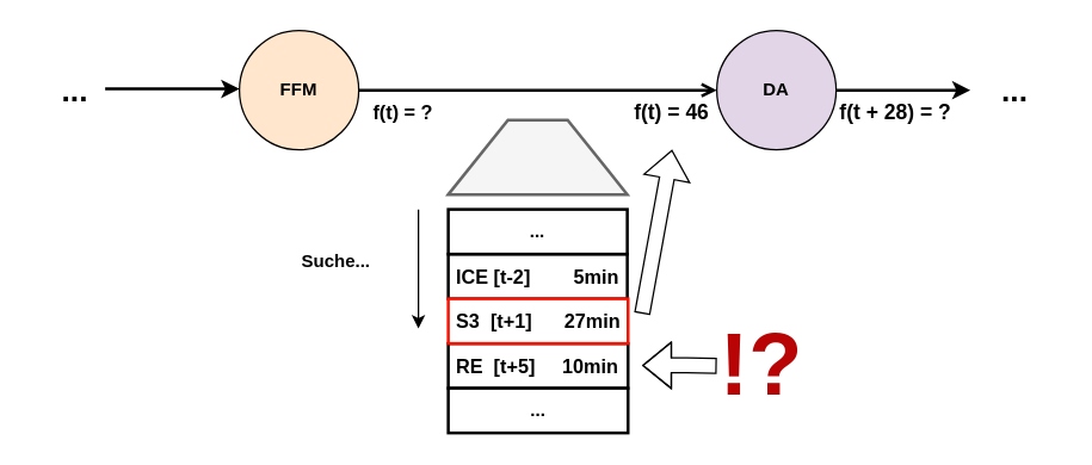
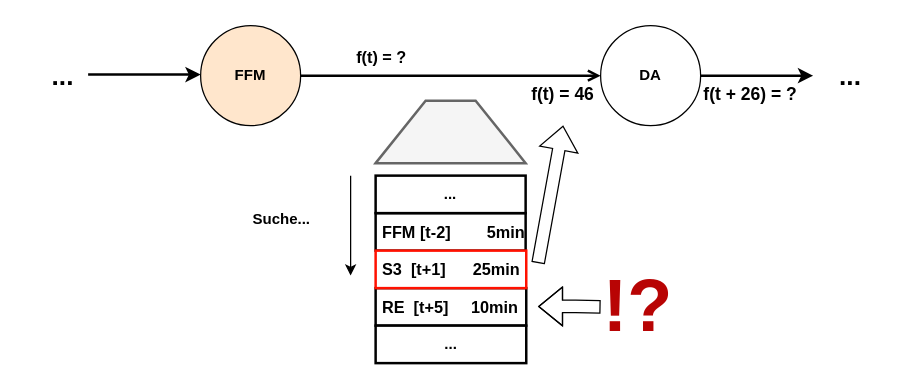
  <mxCell id="0" />
  <mxCell id="1" parent="0" />
  <mxCell id="2" value="&amp;nbsp;RE&amp;nbsp; [t+5]&amp;nbsp; &amp;nbsp; &amp;nbsp;10min" style="rounded=0;whiteSpace=wrap;html=1;align=left;fontSize=13;fontStyle=1;strokeWidth=2;" vertex="1" parent="1"><mxGeometry x="300" y="230" width="120.5" height="30" as="geometry" /></mxCell>
  <mxCell id="3" value="FFM" style="ellipse;whiteSpace=wrap;html=1;aspect=fixed;fontStyle=1;fillColor=#ffe6cc;" vertex="1" parent="1"><mxGeometry x="160" y="20" width="80" height="80" as="geometry" /></mxCell>
- <mxCell id="4" value="DA" style="ellipse;whiteSpace=wrap;html=1;aspect=fixed;fontStyle=1;fillColor=#e1d5e7;" vertex="1" parent="1"><mxGeometry x="480" y="20" width="80" height="80" as="geometry" /></mxCell>
+ <mxCell id="4" value="DA" style="ellipse;whiteSpace=wrap;html=1;aspect=fixed;fontStyle=1" vertex="1" parent="1"><mxGeometry x="480" y="20" width="80" height="80" as="geometry" /></mxCell>
  <mxCell id="5" value="" style="endArrow=open;html=1;rounded=0;exitX=1;exitY=0.5;exitDx=0;exitDy=0;entryX=0;entryY=0.5;entryDx=0;entryDy=0;strokeWidth=2;" edge="1" parent="1" source="3" target="4"><mxGeometry width="50" height="50" relative="1" as="geometry"><mxPoint x="270" y="60" as="sourcePoint" /><mxPoint x="320" y="10" as="targetPoint" /></mxGeometry></mxCell>
  <mxCell id="6" value="" style="shape=trapezoid;perimeter=trapezoidPerimeter;whiteSpace=wrap;html=1;fixedSize=1;size=40;fillColor=#f5f5f5;fontColor=#333333;strokeColor=#666666;strokeWidth=2;" vertex="1" parent="1"><mxGeometry x="300" y="80" width="120" height="50" as="geometry" /></mxCell>
  <mxCell id="7" value="..." style="rounded=0;whiteSpace=wrap;html=1;fontStyle=1;strokeWidth=2;" vertex="1" parent="1"><mxGeometry x="300" y="260" width="120.5" height="30" as="geometry" /></mxCell>
  <mxCell id="8" value="" style="shape=flexArrow;endArrow=classic;html=1;rounded=0;" edge="1" parent="1"><mxGeometry width="50" height="50" relative="1" as="geometry"><mxPoint x="430" y="210" as="sourcePoint" /><mxPoint x="450" y="100" as="targetPoint" /></mxGeometry></mxCell>
  <mxCell id="9" value="f(t) = 46" style="text;html=1;strokeColor=none;fillColor=none;align=center;verticalAlign=middle;whiteSpace=wrap;rounded=0;fontSize=14;fontStyle=1" vertex="1" parent="1"><mxGeometry x="410" y="60" width="80" height="30" as="geometry" /></mxCell>
- <mxCell id="10" value="&amp;nbsp;ICE [t-2]&amp;nbsp; &amp;nbsp; &amp;nbsp; &amp;nbsp; 5min" style="rounded=0;whiteSpace=wrap;html=1;align=left;fontSize=13;fontStyle=1;strokeWidth=2;" vertex="1" parent="1"><mxGeometry x="300" y="170" width="120" height="30" as="geometry" /></mxCell>
+ <mxCell id="10" value="&amp;nbsp;FFM [t-2]&amp;nbsp; &amp;nbsp; &amp;nbsp; &amp;nbsp; 5min" style="rounded=0;whiteSpace=wrap;html=1;align=left;fontSize=13;fontStyle=1;strokeWidth=2;" vertex="1" parent="1"><mxGeometry x="300" y="170" width="120" height="30" as="geometry" /></mxCell>
  <mxCell id="11" value="..." style="rounded=0;whiteSpace=wrap;html=1;fontStyle=1;strokeWidth=2;" vertex="1" parent="1"><mxGeometry x="300" y="140" width="120" height="30" as="geometry" /></mxCell>
- <mxCell id="12" value="f(t) = ?" style="text;html=1;strokeColor=none;fillColor=none;align=center;verticalAlign=middle;whiteSpace=wrap;rounded=0;fontSize=13;fontStyle=1" vertex="1" parent="1"><mxGeometry x="240" y="60" width="60" height="30" as="geometry" /></mxCell>
+ <mxCell id="12" value="f(t) = ?" style="text;html=1;strokeColor=none;fillColor=none;align=center;verticalAlign=middle;whiteSpace=wrap;rounded=0;fontSize=13;fontStyle=1" vertex="1" parent="1"><mxGeometry x="275" y="30" width="60" height="30" as="geometry" /></mxCell>
  <mxCell id="13" value="" style="endArrow=classic;html=1;rounded=0;exitX=1;exitY=0.5;exitDx=0;exitDy=0;strokeWidth=2;entryX=0;entryY=0.5;entryDx=0;entryDy=0;" edge="1" parent="1" source="4" target="14"><mxGeometry width="50" height="50" relative="1" as="geometry"><mxPoint x="590" y="70" as="sourcePoint" /><mxPoint x="610" y="60" as="targetPoint" /></mxGeometry></mxCell>
  <mxCell id="14" value="..." style="text;html=1;strokeColor=none;fillColor=none;align=center;verticalAlign=middle;whiteSpace=wrap;rounded=0;fontStyle=1;fontSize=21;" vertex="1" parent="1"><mxGeometry x="650" y="45" width="60" height="30" as="geometry" /></mxCell>
  <mxCell id="15" value="..." style="text;html=1;strokeColor=none;fillColor=none;align=center;verticalAlign=middle;whiteSpace=wrap;rounded=0;fontStyle=1;fontSize=21;" vertex="1" parent="1"><mxGeometry x="20" y="45" width="60" height="30" as="geometry" /></mxCell>
- <mxCell id="16" value="&amp;nbsp;S3&amp;nbsp; [t+1]&amp;nbsp; &amp;nbsp; &amp;nbsp; 27min" style="rounded=0;whiteSpace=wrap;html=1;align=left;fontSize=13;strokeWidth=2;fontStyle=1;strokeColor=#FF1100;" vertex="1" parent="1"><mxGeometry x="300" y="200" width="120.5" height="30" as="geometry" /></mxCell>
+ <mxCell id="16" value="&amp;nbsp;S3&amp;nbsp; [t+1]&amp;nbsp; &amp;nbsp; &amp;nbsp; 25min" style="rounded=0;whiteSpace=wrap;html=1;align=left;fontSize=13;strokeWidth=2;fontStyle=1;strokeColor=#FF1100;" vertex="1" parent="1"><mxGeometry x="300" y="200" width="120.5" height="30" as="geometry" /></mxCell>
  <mxCell id="17" value="" style="endArrow=classic;html=1;rounded=0;" edge="1" parent="1"><mxGeometry width="50" height="50" relative="1" as="geometry"><mxPoint x="280" y="140" as="sourcePoint" /><mxPoint x="280" y="220" as="targetPoint" /></mxGeometry></mxCell>
  <mxCell id="18" value="Suche..." style="text;html=1;strokeColor=none;fillColor=none;align=center;verticalAlign=middle;whiteSpace=wrap;rounded=0;fontStyle=1" vertex="1" parent="1"><mxGeometry x="195" y="160" width="60" height="30" as="geometry" /></mxCell>
- <mxCell id="19" value="f(t + 28) = ?" style="text;html=1;strokeColor=none;fillColor=none;align=center;verticalAlign=middle;whiteSpace=wrap;rounded=0;fontSize=14;fontStyle=1" vertex="1" parent="1"><mxGeometry x="560" y="60" width="80" height="30" as="geometry" /></mxCell>
+ <mxCell id="19" value="f(t + 26) = ?" style="text;html=1;strokeColor=none;fillColor=none;align=center;verticalAlign=middle;whiteSpace=wrap;rounded=0;fontSize=14;fontStyle=1" vertex="1" parent="1"><mxGeometry x="560" y="60" width="80" height="30" as="geometry" /></mxCell>
  <mxCell id="20" value="" style="endArrow=classic;html=1;rounded=0;exitX=1;exitY=0.5;exitDx=0;exitDy=0;strokeWidth=2;entryX=0;entryY=0.5;entryDx=0;entryDy=0;" edge="1" parent="1"><mxGeometry width="50" height="50" relative="1" as="geometry"><mxPoint x="70" y="59.17" as="sourcePoint" /><mxPoint x="160" y="59.17" as="targetPoint" /></mxGeometry></mxCell>
  <mxCell id="21" value="" style="shape=flexArrow;endArrow=classic;html=1;rounded=0;" edge="1" parent="1"><mxGeometry width="50" height="50" relative="1" as="geometry"><mxPoint x="480" y="245" as="sourcePoint" /><mxPoint x="430" y="244.66" as="targetPoint" /><Array as="points"><mxPoint x="460" y="244.66" /></Array></mxGeometry></mxCell>
  <mxCell id="22" value="!?" style="text;html=1;align=center;verticalAlign=middle;whiteSpace=wrap;rounded=0;fontSize=59;fontStyle=1;fontColor=#B80404;" vertex="1" parent="1"><mxGeometry x="450" y="210" width="120" height="70" as="geometry" /></mxCell>
